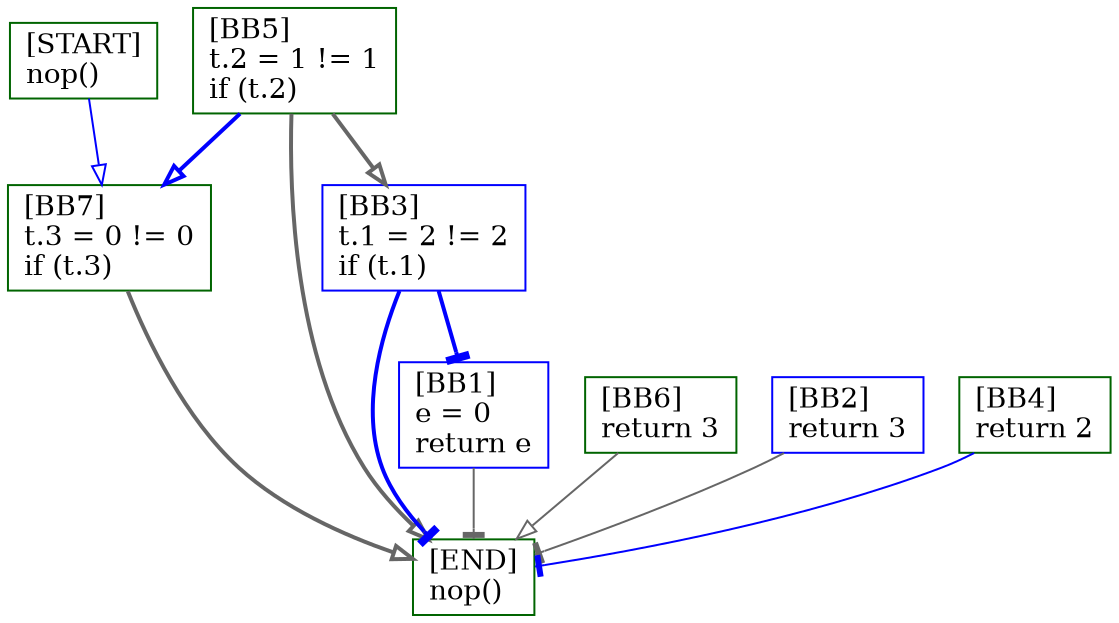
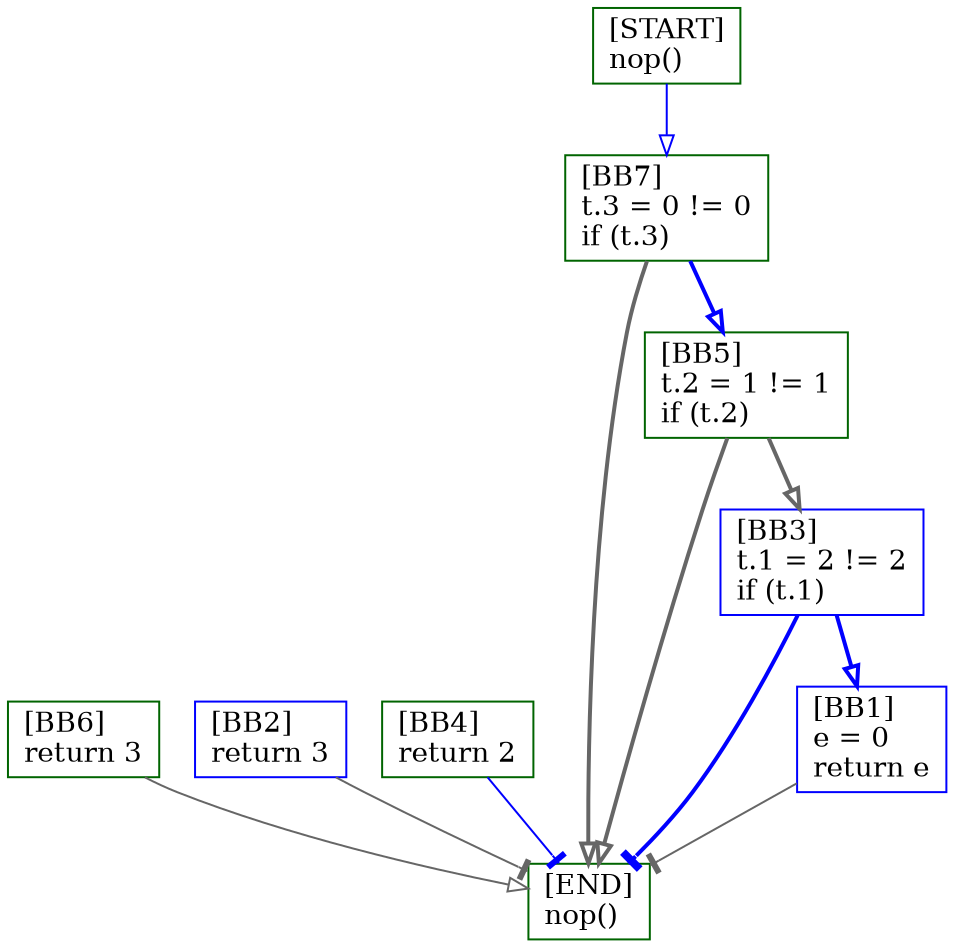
  digraph {
    node [color=darkgreen shape=box]
    edge [arrowhead=onormal color=gray40 penwidth=2]
    n1 [label="[BB7]\lt.3 = 0 != 0\lif (t.3)\l"]
    n2 [label="[END]\lnop()\l"]
    n3 [label="[BB5]\lt.2 = 1 != 1\lif (t.2)\l"]
    n4 [color=blue label="[BB3]\lt.1 = 2 != 2\lif (t.1)\l"]
    n5 [label="[BB6]\lreturn 3\l"]
    n6 [color=blue label="[BB1]\le = 0\lreturn e\l"]
    n7 [label="[START]\lnop()\l"]
    n8 [color=blue label="[BB2]\lreturn 3\l"]
    n9 [label="[BB4]\lreturn 2\l"]
    n1 -> n2
-   n3 -> n1 [color=blue]
+   n1 -> n3 [color=blue]
    n3 -> n2
    n3 -> n4
    n4 -> n2 [arrowhead=tee color=blue]
-   n4 -> n6 [arrowhead=tee color=blue]
+   n4 -> n6 [color=blue]
    n5 -> n2 [penwidth=""]
    n6 -> n2 [arrowhead=tee penwidth=""]
    n7 -> n1 [color=blue penwidth=""]
    n8 -> n2 [arrowhead=tee penwidth=""]
    n9 -> n2 [arrowhead=tee color=blue penwidth=""]
  }
